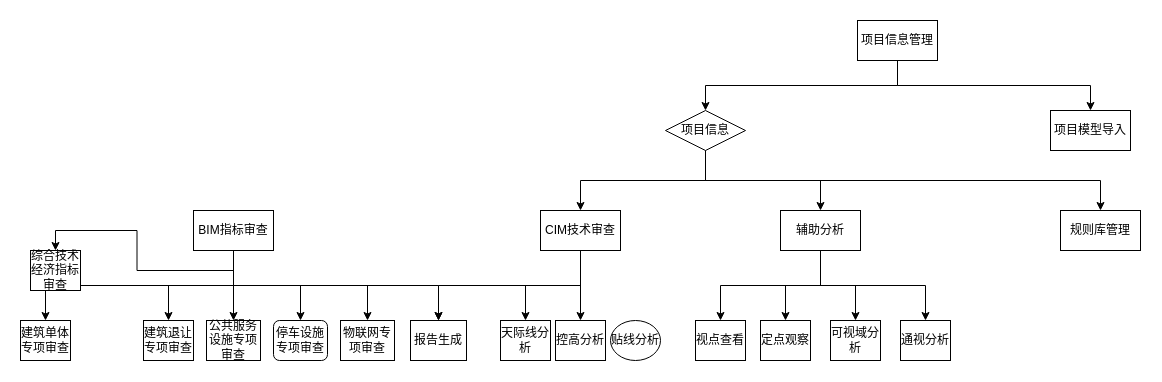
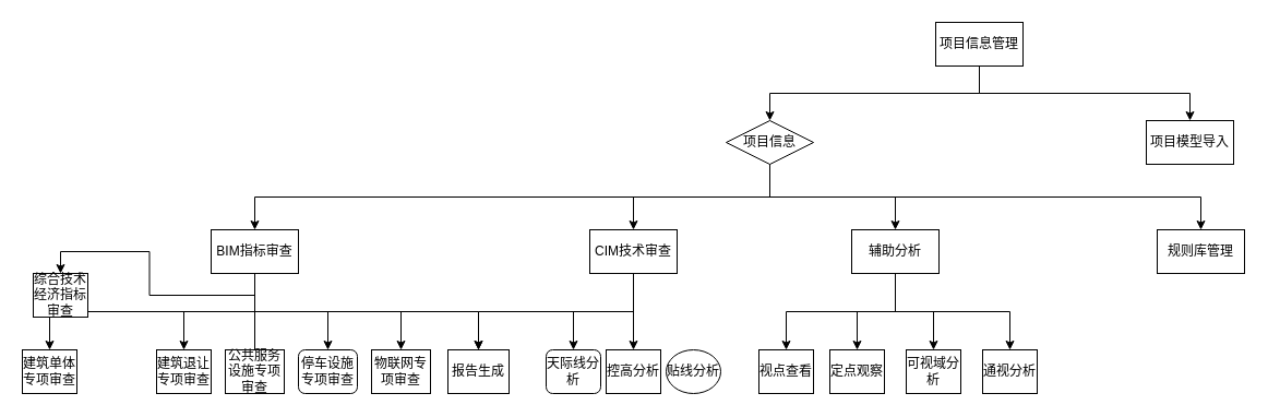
  <mxCell id="0" />
  <mxCell id="1" parent="0" />
  <mxCell id="2" style="edgeStyle=orthogonalEdgeStyle;rounded=0;orthogonalLoop=1;jettySize=auto;html=1;exitX=0.5;exitY=1;exitDx=0;exitDy=0;entryX=0.5;entryY=0;entryDx=0;entryDy=0;" edge="1" parent="1" source="4" target="9"><mxGeometry relative="1" as="geometry" /></mxCell>
  <mxCell id="3" style="edgeStyle=orthogonalEdgeStyle;rounded=0;orthogonalLoop=1;jettySize=auto;html=1;exitX=0.5;exitY=1;exitDx=0;exitDy=0;entryX=0.5;entryY=0;entryDx=0;entryDy=0;" edge="1" parent="1" source="4" target="10"><mxGeometry relative="1" as="geometry" /></mxCell>
  <mxCell id="4" value="项目信息管理" style="rounded=0;whiteSpace=wrap;html=1;" vertex="1" parent="1"><mxGeometry x="857" y="20" width="80" height="40" as="geometry" /></mxCell>
  <mxCell id="5" style="edgeStyle=orthogonalEdgeStyle;rounded=0;orthogonalLoop=1;jettySize=auto;html=1;exitX=0.5;exitY=1;exitDx=0;exitDy=0;" edge="1" parent="1" source="9" target="11"><mxGeometry relative="1" as="geometry" /></mxCell>
+ <mxCell id="6" style="edgeStyle=orthogonalEdgeStyle;rounded=0;orthogonalLoop=1;jettySize=auto;html=1;exitX=0.5;exitY=1;exitDx=0;exitDy=0;" edge="1" parent="1" source="9" target="19"><mxGeometry relative="1" as="geometry" /></mxCell>
  <mxCell id="7" style="edgeStyle=orthogonalEdgeStyle;rounded=0;orthogonalLoop=1;jettySize=auto;html=1;exitX=0.5;exitY=1;exitDx=0;exitDy=0;entryX=0.5;entryY=0;entryDx=0;entryDy=0;" edge="1" parent="1" source="9" target="23"><mxGeometry relative="1" as="geometry" /></mxCell>
  <mxCell id="8" style="edgeStyle=orthogonalEdgeStyle;rounded=0;orthogonalLoop=1;jettySize=auto;html=1;exitX=0.5;exitY=1;exitDx=0;exitDy=0;entryX=0.5;entryY=0;entryDx=0;entryDy=0;" edge="1" parent="1" source="9" target="28"><mxGeometry relative="1" as="geometry" /></mxCell>
  <mxCell id="9" value="项目信息" style="rhombus;whiteSpace=wrap;html=1;" vertex="1" parent="1"><mxGeometry x="665" y="110" width="80" height="40" as="geometry" /></mxCell>
  <mxCell id="10" value="项目模型导入" style="rounded=0;whiteSpace=wrap;html=1;" vertex="1" parent="1"><mxGeometry x="1050" y="110" width="80" height="40" as="geometry" /></mxCell>
  <mxCell id="11" value="规则库管理" style="rounded=0;whiteSpace=wrap;html=1;" vertex="1" parent="1"><mxGeometry x="1060" y="210" width="80" height="40" as="geometry" /></mxCell>
  <mxCell id="12" style="edgeStyle=orthogonalEdgeStyle;rounded=0;orthogonalLoop=1;jettySize=auto;html=1;exitX=0.5;exitY=1;exitDx=0;exitDy=0;entryX=0.5;entryY=0;entryDx=0;entryDy=0;" edge="1" parent="1" source="19" target="29"><mxGeometry relative="1" as="geometry" /></mxCell>
  <mxCell id="13" style="edgeStyle=orthogonalEdgeStyle;rounded=0;orthogonalLoop=1;jettySize=auto;html=1;exitX=0.5;exitY=1;exitDx=0;exitDy=0;entryX=0.5;entryY=0;entryDx=0;entryDy=0;" edge="1" parent="1" source="19" target="30"><mxGeometry relative="1" as="geometry" /></mxCell>
  <mxCell id="14" style="edgeStyle=orthogonalEdgeStyle;rounded=0;orthogonalLoop=1;jettySize=auto;html=1;exitX=0.5;exitY=1;exitDx=0;exitDy=0;" edge="1" parent="1" source="19" target="32"><mxGeometry relative="1" as="geometry" /></mxCell>
- <mxCell id="15" style="edgeStyle=orthogonalEdgeStyle;rounded=0;orthogonalLoop=1;jettySize=auto;html=1;exitX=0.5;exitY=1;exitDx=0;exitDy=0;entryX=0.5;entryY=0;entryDx=0;entryDy=0;" edge="1" parent="1" source="19" target="33"><mxGeometry relative="1" as="geometry" /></mxCell>
+ <mxCell id="15" style="edgeStyle=orthogonalEdgeStyle;rounded=0;orthogonalLoop=1;jettySize=auto;html=1;exitX=0.5;exitY=1;exitDx=0;exitDy=0;entryX=0.5;entryY=0;entryDx=0;entryDy=0;endArrow=none;" edge="1" parent="1" source="19" target="33"><mxGeometry relative="1" as="geometry" /></mxCell>
  <mxCell id="16" style="edgeStyle=orthogonalEdgeStyle;rounded=0;orthogonalLoop=1;jettySize=auto;html=1;exitX=0.5;exitY=1;exitDx=0;exitDy=0;entryX=0.5;entryY=0;entryDx=0;entryDy=0;" edge="1" parent="1" source="19" target="34"><mxGeometry relative="1" as="geometry" /></mxCell>
  <mxCell id="17" style="edgeStyle=orthogonalEdgeStyle;rounded=0;orthogonalLoop=1;jettySize=auto;html=1;exitX=0.5;exitY=1;exitDx=0;exitDy=0;entryX=0.5;entryY=0;entryDx=0;entryDy=0;" edge="1" parent="1" source="19" target="31"><mxGeometry relative="1" as="geometry" /></mxCell>
  <mxCell id="18" style="edgeStyle=orthogonalEdgeStyle;rounded=0;orthogonalLoop=1;jettySize=auto;html=1;exitX=0.5;exitY=1;exitDx=0;exitDy=0;entryX=0.5;entryY=0;entryDx=0;entryDy=0;" edge="1" parent="1" source="19" target="35"><mxGeometry relative="1" as="geometry" /></mxCell>
  <mxCell id="19" value="BIM指标审查" style="rounded=0;whiteSpace=wrap;html=1;" vertex="1" parent="1"><mxGeometry x="193" y="210" width="80" height="40" as="geometry" /></mxCell>
  <mxCell id="20" style="edgeStyle=orthogonalEdgeStyle;rounded=0;orthogonalLoop=1;jettySize=auto;html=1;exitX=0.5;exitY=1;exitDx=0;exitDy=0;entryX=0.5;entryY=0;entryDx=0;entryDy=0;" edge="1" parent="1" source="23" target="36"><mxGeometry relative="1" as="geometry" /></mxCell>
  <mxCell id="21" style="edgeStyle=orthogonalEdgeStyle;rounded=0;orthogonalLoop=1;jettySize=auto;html=1;exitX=0.5;exitY=1;exitDx=0;exitDy=0;entryX=0.5;entryY=0;entryDx=0;entryDy=0;" edge="1" parent="1" source="23" target="37"><mxGeometry relative="1" as="geometry" /></mxCell>
  <mxCell id="22" style="edgeStyle=orthogonalEdgeStyle;rounded=0;orthogonalLoop=1;jettySize=auto;html=1;exitX=0.5;exitY=1;exitDx=0;exitDy=0;" edge="1" parent="1" source="23" target="35"><mxGeometry relative="1" as="geometry" /></mxCell>
  <mxCell id="23" value="CIM技术审查" style="rounded=0;whiteSpace=wrap;html=1;" vertex="1" parent="1"><mxGeometry x="540" y="210" width="80" height="40" as="geometry" /></mxCell>
  <mxCell id="24" style="edgeStyle=orthogonalEdgeStyle;rounded=0;orthogonalLoop=1;jettySize=auto;html=1;exitX=0.5;exitY=1;exitDx=0;exitDy=0;entryX=0.5;entryY=0;entryDx=0;entryDy=0;" edge="1" parent="1" source="28" target="39"><mxGeometry relative="1" as="geometry" /></mxCell>
  <mxCell id="25" style="edgeStyle=orthogonalEdgeStyle;rounded=0;orthogonalLoop=1;jettySize=auto;html=1;exitX=0.5;exitY=1;exitDx=0;exitDy=0;entryX=0.5;entryY=0;entryDx=0;entryDy=0;" edge="1" parent="1" source="28" target="40"><mxGeometry relative="1" as="geometry" /></mxCell>
  <mxCell id="26" style="edgeStyle=orthogonalEdgeStyle;rounded=0;orthogonalLoop=1;jettySize=auto;html=1;exitX=0.5;exitY=1;exitDx=0;exitDy=0;entryX=0.5;entryY=0;entryDx=0;entryDy=0;" edge="1" parent="1" source="28" target="41"><mxGeometry relative="1" as="geometry" /></mxCell>
  <mxCell id="27" style="edgeStyle=orthogonalEdgeStyle;rounded=0;orthogonalLoop=1;jettySize=auto;html=1;exitX=0.5;exitY=1;exitDx=0;exitDy=0;" edge="1" parent="1" source="28" target="42"><mxGeometry relative="1" as="geometry" /></mxCell>
  <mxCell id="28" value="辅助分析" style="rounded=0;whiteSpace=wrap;html=1;" vertex="1" parent="1"><mxGeometry x="780" y="210" width="80" height="40" as="geometry" /></mxCell>
  <mxCell id="29" value="建筑单体专项审查" style="rounded=0;whiteSpace=wrap;html=1;" vertex="1" parent="1"><mxGeometry x="20" y="320" width="50" height="40" as="geometry" /></mxCell>
  <mxCell id="30" value="综合技术经济指标审查" style="rounded=0;whiteSpace=wrap;html=1;" vertex="1" parent="1"><mxGeometry x="30" y="250" width="50" height="40" as="geometry" /></mxCell>
  <mxCell id="31" value="物联网专项审查" style="rounded=0;whiteSpace=wrap;html=1;" vertex="1" parent="1"><mxGeometry x="340" y="320" width="54" height="40" as="geometry" /></mxCell>
  <mxCell id="32" value="建筑退让专项审查" style="rounded=0;whiteSpace=wrap;html=1;" vertex="1" parent="1"><mxGeometry x="143" y="320" width="50" height="40" as="geometry" /></mxCell>
  <mxCell id="33" value="公共服务设施专项审查" style="rounded=0;whiteSpace=wrap;html=1;" vertex="1" parent="1"><mxGeometry x="206" y="320" width="54" height="40" as="geometry" /></mxCell>
  <mxCell id="34" value="停车设施专项审查" style="whiteSpace=wrap;html=1;rounded=1;" vertex="1" parent="1"><mxGeometry x="273" y="320" width="54" height="40" as="geometry" /></mxCell>
  <mxCell id="35" value="报告生成" style="rounded=0;whiteSpace=wrap;html=1;" vertex="1" parent="1"><mxGeometry x="410" y="320" width="56" height="40" as="geometry" /></mxCell>
- <mxCell id="36" value="天际线分析" style="rounded=0;whiteSpace=wrap;html=1;" vertex="1" parent="1"><mxGeometry x="500" y="320" width="50" height="40" as="geometry" /></mxCell>
+ <mxCell id="36" value="天际线分析" style="whiteSpace=wrap;html=1;rounded=1;" vertex="1" parent="1"><mxGeometry x="500" y="320" width="50" height="40" as="geometry" /></mxCell>
  <mxCell id="37" value="控高分析" style="rounded=0;whiteSpace=wrap;html=1;" vertex="1" parent="1"><mxGeometry x="555" y="320" width="50" height="40" as="geometry" /></mxCell>
  <mxCell id="38" value="贴线分析" style="ellipse;whiteSpace=wrap;html=1;" vertex="1" parent="1"><mxGeometry x="610" y="320" width="50" height="40" as="geometry" /></mxCell>
  <mxCell id="39" value="视点查看" style="rounded=0;whiteSpace=wrap;html=1;" vertex="1" parent="1"><mxGeometry x="695" y="320" width="50" height="40" as="geometry" /></mxCell>
  <mxCell id="40" value="定点观察" style="rounded=0;whiteSpace=wrap;html=1;" vertex="1" parent="1"><mxGeometry x="760" y="320" width="50" height="40" as="geometry" /></mxCell>
  <mxCell id="41" value="可视域分析" style="rounded=0;whiteSpace=wrap;html=1;" vertex="1" parent="1"><mxGeometry x="830" y="320" width="50" height="40" as="geometry" /></mxCell>
  <mxCell id="42" value="通视分析" style="rounded=0;whiteSpace=wrap;html=1;" vertex="1" parent="1"><mxGeometry x="900" y="320" width="50" height="40" as="geometry" /></mxCell>
